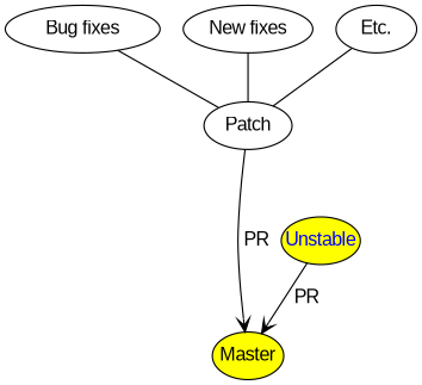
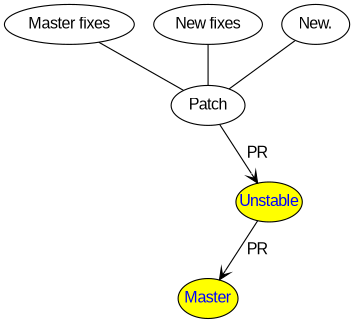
  digraph {
    node [fontname=arial]
    edge [arrowhead=none fontname=arial]
-   n1 [fillcolor=yellow fontcolor=black label=Master margin=0 shape=ellipse style=filled]
+   n1 [fillcolor=yellow fontcolor=blue label=Master margin=0 shape=ellipse style=filled]
    n2 [fillcolor=yellow fontcolor=blue label=Unstable margin=0 shape=ellipse style=filled]
-   "Bug fixes"
+   "Bug fixes" [label="Master fixes"]
    Patch
    n5 [label="New fixes"]
-   "Etc."
+   "Etc." [label="New."]
    subgraph sub_1 {
      n1
      n2
    }
    n2 -> n1 [arrowhead=vee label=" PR"]
    "Bug fixes" -> Patch
-   Patch -> n1 [arrowhead=vee label=" PR"]
+   Patch -> n2 [arrowhead=vee label=" PR"]
    n5 -> Patch
    "Etc." -> Patch
  }
